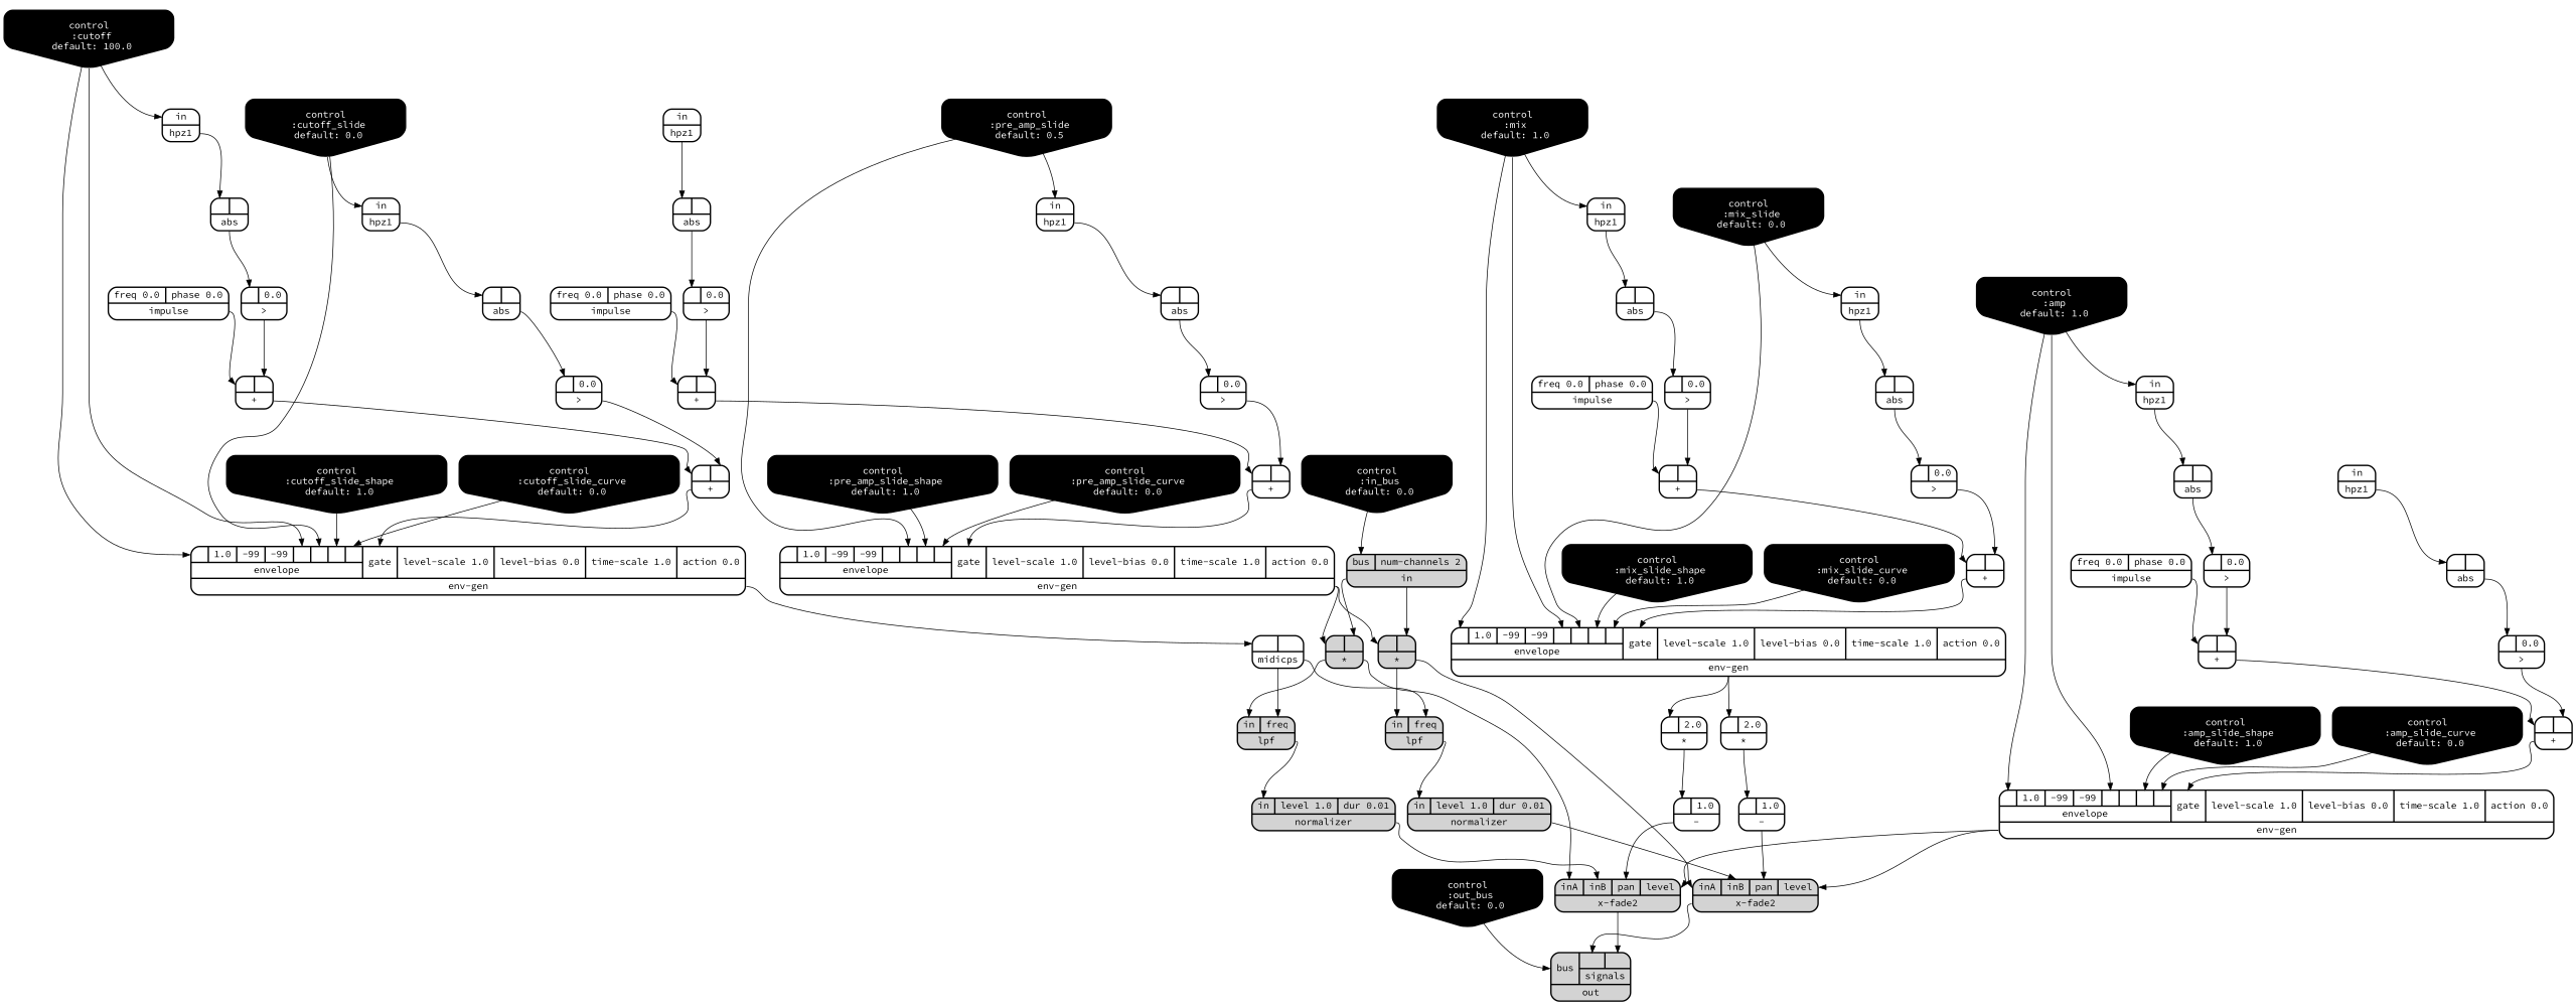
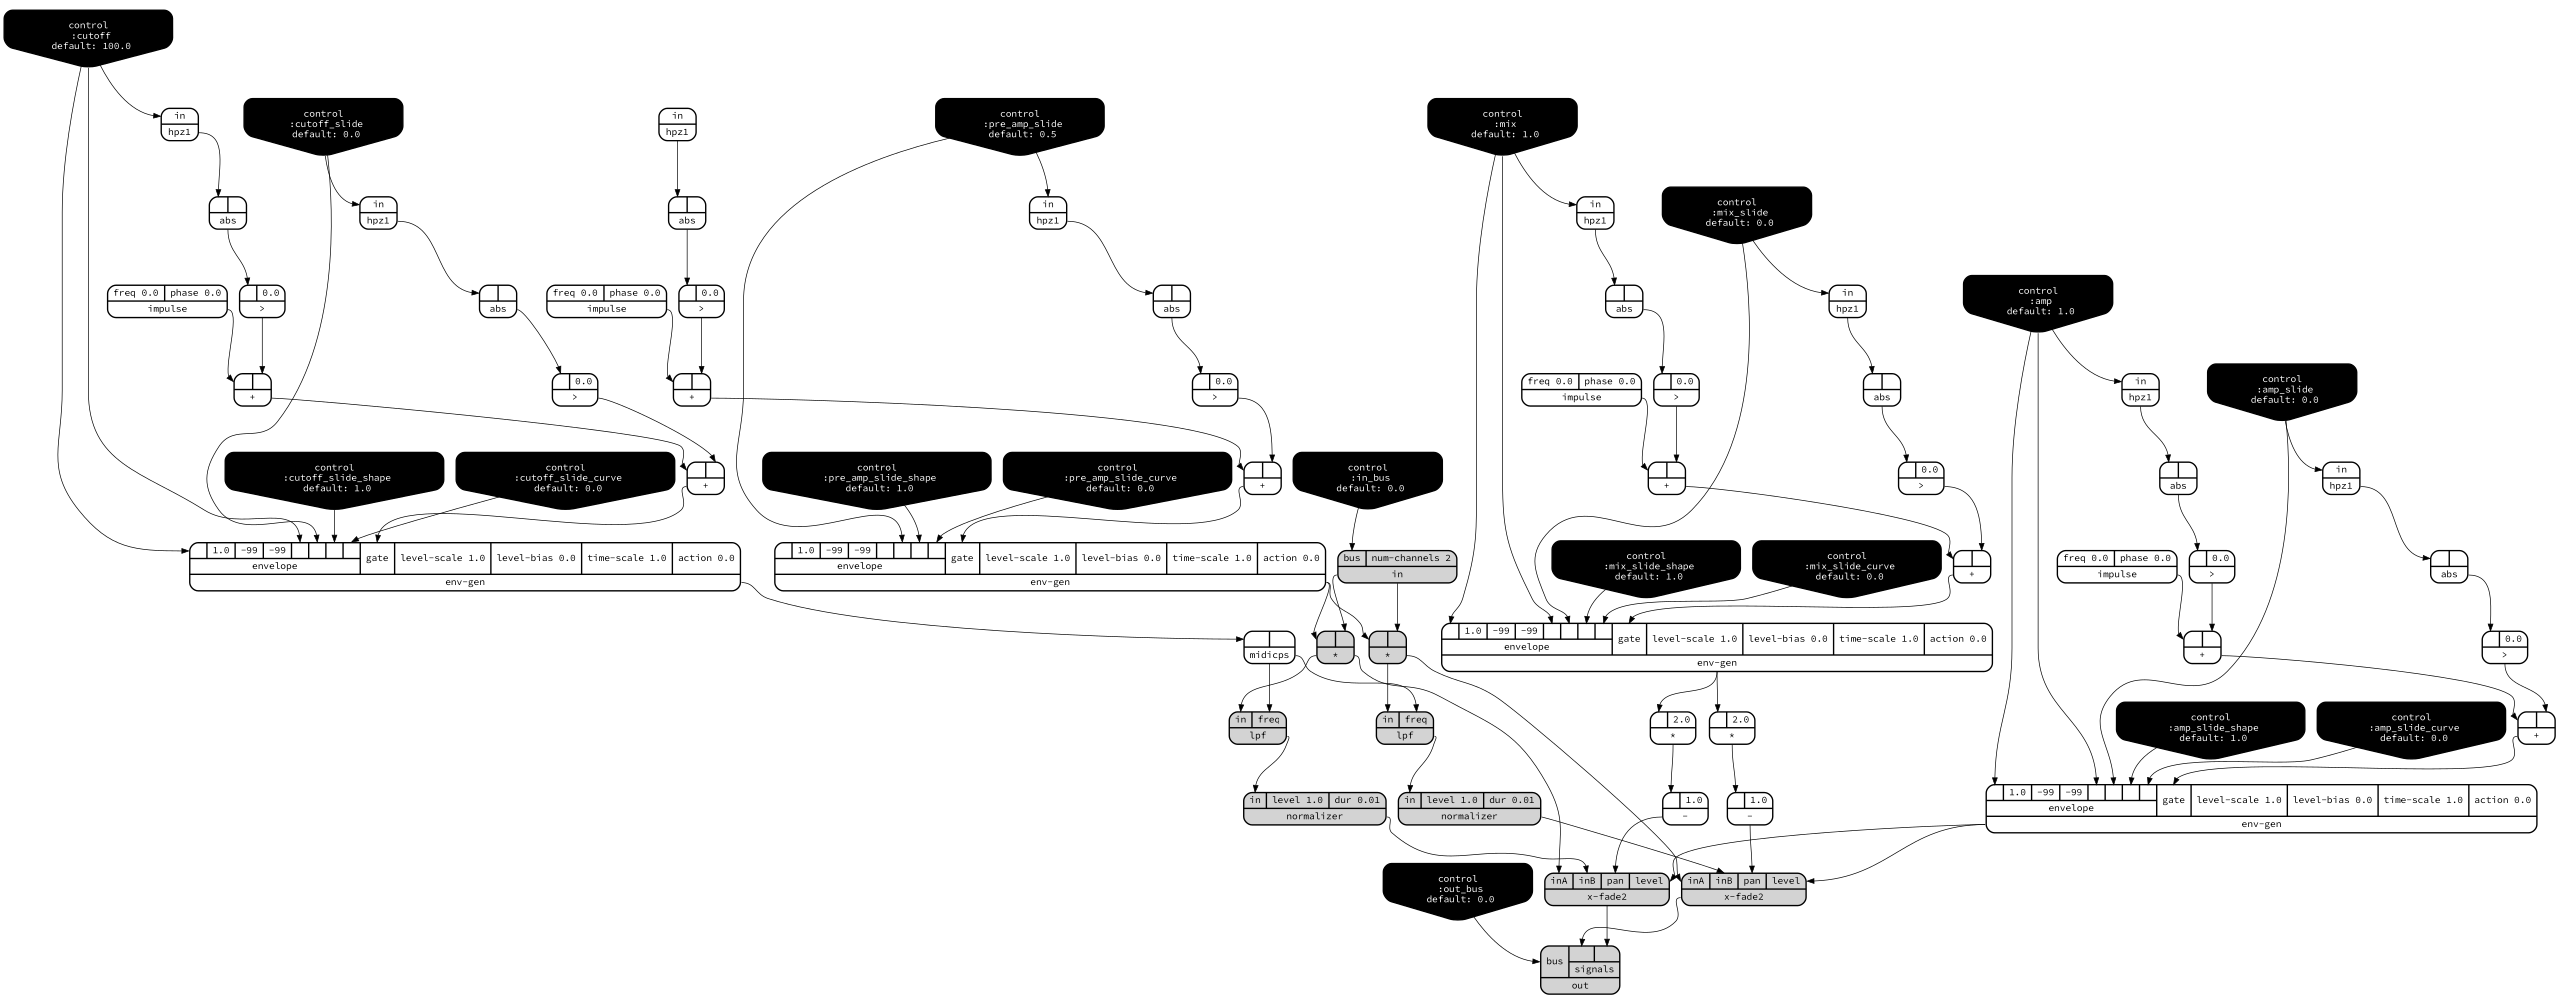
  digraph {
    fontname="Source Code Pro"
    node [fontname="Source Code Pro" rankdir=LR shape=record style="bold, rounded"]
    edge [fontname="Source Code Pro" headport=a tailport=__UG_NAME__]
    n1 [label="{{ <a> |<b> } |<__UG_NAME__>* }" style="filled, bold, rounded"]
    n2 [label="{{ <in> in|<freq> freq} |<__UG_NAME__>lpf }" style="filled, bold, rounded"]
    n3 [label="{{ <ina> inA|<inb> inB|<pan> pan|<level> level} |<__UG_NAME__>x-fade2 }" style="filled, bold, rounded"]
    n4 [label="{{ <in> in|<level> level 1.0|<dur> dur 0.01} |<__UG_NAME__>normalizer }" style="filled, bold, rounded"]
    n5 [label="{{ <bus> bus|{{<signals___x____fade2___0>|<signals___x____fade2___1>}|signals}} |<__UG_NAME__>out }" style="filled, bold, rounded"]
    n6 [label="{{ <a> |<b> 2.0} |<__UG_NAME__>* }"]
    n7 [label="{{ <a> |<b> 1.0} |<__UG_NAME__>- }"]
    n8 [label="{{ <a> |<b> } |<__UG_NAME__>* }" style="filled, bold, rounded"]
    n9 [label="{{ <in> in|<freq> freq} |<__UG_NAME__>lpf }" style="filled, bold, rounded"]
    n10 [label="{{ <ina> inA|<inb> inB|<pan> pan|<level> level} |<__UG_NAME__>x-fade2 }" style="filled, bold, rounded"]
    n11 [label="{{ <in> in|<level> level 1.0|<dur> dur 0.01} |<__UG_NAME__>normalizer }" style="filled, bold, rounded"]
    n12 [label="{{ <a> |<b> 2.0} |<__UG_NAME__>* }"]
    n13 [label="{{ <a> |<b> 1.0} |<__UG_NAME__>- }"]
    n14 [label="{{ <a> |<b> } |<__UG_NAME__>+ }"]
    n15 [label="{{ <a> |<b> } |<__UG_NAME__>+ }"]
    n16 [label="{{ {{<envelope___control___0>|1.0|-99|-99|<envelope___control___4>|<envelope___control___5>|<envelope___control___6>|<envelope___control___7>}|envelope}|<gate> gate|<level____scale> level-scale 1.0|<level____bias> level-bias 0.0|<time____scale> time-scale 1.0|<action> action 0.0} |<__UG_NAME__>env-gen }"]
    n17 [label="{{ <a> |<b> } |<__UG_NAME__>+ }"]
    n18 [label="{{ <a> |<b> } |<__UG_NAME__>+ }"]
    n19 [label="{{ {{<envelope___control___0>|1.0|-99|-99|<envelope___control___4>|<envelope___control___5>|<envelope___control___6>|<envelope___control___7>}|envelope}|<gate> gate|<level____scale> level-scale 1.0|<level____bias> level-bias 0.0|<time____scale> time-scale 1.0|<action> action 0.0} |<__UG_NAME__>env-gen }"]
    n20 [label="{{ <a> |<b> } |<__UG_NAME__>+ }"]
    n21 [label="{{ <a> |<b> } |<__UG_NAME__>+ }"]
    n22 [label="{{ {{<envelope___control___0>|1.0|-99|-99|<envelope___control___4>|<envelope___control___5>|<envelope___control___6>|<envelope___control___7>}|envelope}|<gate> gate|<level____scale> level-scale 1.0|<level____bias> level-bias 0.0|<time____scale> time-scale 1.0|<action> action 0.0} |<__UG_NAME__>env-gen }"]
    n23 [label="{{ <a> |<b> } |<__UG_NAME__>midicps }"]
    n24 [label="{{ <a> |<b> } |<__UG_NAME__>+ }"]
    n25 [label="{{ <a> |<b> } |<__UG_NAME__>+ }"]
    n26 [label="{{ {{<envelope___control___0>|1.0|-99|-99|<envelope___control___4>|<envelope___control___5>|<envelope___control___6>|<envelope___control___7>}|envelope}|<gate> gate|<level____scale> level-scale 1.0|<level____bias> level-bias 0.0|<time____scale> time-scale 1.0|<action> action 0.0} |<__UG_NAME__>env-gen }"]
    n27 [label="{{ <a> |<b> 0.0} |<__UG_NAME__>\> }"]
    n28 [label="{{ <a> |<b> 0.0} |<__UG_NAME__>\> }"]
    n29 [label="{{ <a> |<b> 0.0} |<__UG_NAME__>\> }"]
    n30 [label="{{ <a> |<b> 0.0} |<__UG_NAME__>\> }"]
    n31 [label="{{ <a> |<b> 0.0} |<__UG_NAME__>\> }"]
    n32 [label="{{ <a> |<b> 0.0} |<__UG_NAME__>\> }"]
    n33 [label="{{ <a> |<b> 0.0} |<__UG_NAME__>\> }"]
    n34 [label="{{ <a> |<b> 0.0} |<__UG_NAME__>\> }"]
    n35 [label="{{ <a> |<b> } |<__UG_NAME__>abs }"]
    n36 [label="{{ <a> |<b> } |<__UG_NAME__>abs }"]
    n37 [label="{{ <a> |<b> } |<__UG_NAME__>abs }"]
    n38 [label="{{ <a> |<b> } |<__UG_NAME__>abs }"]
    n39 [label="{{ <a> |<b> } |<__UG_NAME__>abs }"]
    n40 [label="{{ <a> |<b> } |<__UG_NAME__>abs }"]
    n41 [label="{{ <a> |<b> } |<__UG_NAME__>abs }"]
    n42 [label="{{ <a> |<b> } |<__UG_NAME__>abs }"]
    n43 [fillcolor=black fontcolor=white label="control\n :amp\n default: 1.0" shape=invhouse style="rounded, filled, bold" rankdir=""]
    n44 [label="{{ <in> in} |<__UG_NAME__>hpz1 }"]
+   n45 [fillcolor=black fontcolor=white label="control\n :amp_slide\n default: 0.0" shape=invhouse style="rounded, filled, bold" rankdir=""]
    n46 [label="{{ <in> in} |<__UG_NAME__>hpz1 }"]
    n47 [fillcolor=black fontcolor=white label="control\n :amp_slide_shape\n default: 1.0" shape=invhouse style="rounded, filled, bold" rankdir=""]
    n48 [fillcolor=black fontcolor=white label="control\n :amp_slide_curve\n default: 0.0" shape=invhouse style="rounded, filled, bold" rankdir=""]
    n49 [fillcolor=black fontcolor=white label="control\n :mix\n default: 1.0" shape=invhouse style="rounded, filled, bold" rankdir=""]
    n50 [label="{{ <in> in} |<__UG_NAME__>hpz1 }"]
    n51 [fillcolor=black fontcolor=white label="control\n :mix_slide\n default: 0.0" shape=invhouse style="rounded, filled, bold" rankdir=""]
    n52 [label="{{ <in> in} |<__UG_NAME__>hpz1 }"]
    n53 [fillcolor=black fontcolor=white label="control\n :mix_slide_shape\n default: 1.0" shape=invhouse style="rounded, filled, bold" rankdir=""]
    n54 [fillcolor=black fontcolor=white label="control\n :mix_slide_curve\n default: 0.0" shape=invhouse style="rounded, filled, bold" rankdir=""]
    n55 [label="{{ <in> in} |<__UG_NAME__>hpz1 }"]
    n56 [fillcolor=black fontcolor=white label="control\n :pre_amp_slide\n default: 0.5" shape=invhouse style="rounded, filled, bold" rankdir=""]
    n57 [label="{{ <in> in} |<__UG_NAME__>hpz1 }"]
    n58 [fillcolor=black fontcolor=white label="control\n :pre_amp_slide_shape\n default: 1.0" shape=invhouse style="rounded, filled, bold" rankdir=""]
    n59 [fillcolor=black fontcolor=white label="control\n :pre_amp_slide_curve\n default: 0.0" shape=invhouse style="rounded, filled, bold" rankdir=""]
    n60 [fillcolor=black fontcolor=white label="control\n :cutoff\n default: 100.0" shape=invhouse style="rounded, filled, bold" rankdir=""]
    n61 [label="{{ <in> in} |<__UG_NAME__>hpz1 }"]
    n62 [fillcolor=black fontcolor=white label="control\n :cutoff_slide\n default: 0.0" shape=invhouse style="rounded, filled, bold" rankdir=""]
    n63 [label="{{ <in> in} |<__UG_NAME__>hpz1 }"]
    n64 [fillcolor=black fontcolor=white label="control\n :cutoff_slide_shape\n default: 1.0" shape=invhouse style="rounded, filled, bold" rankdir=""]
    n65 [fillcolor=black fontcolor=white label="control\n :cutoff_slide_curve\n default: 0.0" shape=invhouse style="rounded, filled, bold" rankdir=""]
    n66 [fillcolor=black fontcolor=white label="control\n :in_bus\n default: 0.0" shape=invhouse style="rounded, filled, bold" rankdir=""]
    n67 [label="{{ <bus> bus|<num____channels> num-channels 2} |<__UG_NAME__>in }" style="filled, bold, rounded"]
    n68 [fillcolor=black fontcolor=white label="control\n :out_bus\n default: 0.0" shape=invhouse style="rounded, filled, bold" rankdir=""]
    n69 [label="{{ <freq> freq 0.0|<phase> phase 0.0} |<__UG_NAME__>impulse }"]
    n70 [label="{{ <freq> freq 0.0|<phase> phase 0.0} |<__UG_NAME__>impulse }"]
    n71 [label="{{ <freq> freq 0.0|<phase> phase 0.0} |<__UG_NAME__>impulse }"]
    n72 [label="{{ <freq> freq 0.0|<phase> phase 0.0} |<__UG_NAME__>impulse }"]
    n1 -> n2 [headport=in]
    n1 -> n3 [headport=ina]
    n2 -> n4 [headport=in]
    n3 -> n5 [headport=signals___x____fade2___1]
    n4 -> n3 [headport=inb]
    n6 -> n7
    n7 -> n3 [headport=pan]
    n8 -> n9 [headport=in]
    n8 -> n10 [headport=ina]
    n9 -> n11 [headport=in]
    n10 -> n5 [headport=signals___x____fade2___0]
    n11 -> n10 [headport=inb]
    n12 -> n13
    n13 -> n10 [headport=pan]
    n14 -> n15
    n15 -> n16 [headport=gate]
    n16 -> n1
    n16 -> n8
    n17 -> n18
    n18 -> n19 [headport=gate]
    n19 -> n6
    n19 -> n12
    n20 -> n21
    n21 -> n22 [headport=gate]
    n22 -> n23
    n23 -> n2 [headport=freq]
    n23 -> n9 [headport=freq]
    n24 -> n25
    n25 -> n26 [headport=gate]
    n26 -> n3 [headport=level]
    n26 -> n10 [headport=level]
    n27 -> n14 [headport=b]
    n28 -> n18 [headport=b]
    n29 -> n25 [headport=b]
    n30 -> n15 [headport=b]
    n31 -> n17 [headport=b]
    n32 -> n20 [headport=b]
    n33 -> n21 [headport=b]
    n34 -> n24 [headport=b]
    n35 -> n27
    n36 -> n28
    n37 -> n29
    n38 -> n30
    n39 -> n31
    n40 -> n32
    n41 -> n33
    n42 -> n34
    n43 -> n26 [headport=envelope___control___0]
    n43 -> n26 [headport=envelope___control___4]
    n43 -> n44 [headport=in]
    n44 -> n42
+   n45 -> n26 [headport=envelope___control___5]
+   n45 -> n46 [headport=in]
    n46 -> n37
    n47 -> n26 [headport=envelope___control___6]
    n48 -> n26 [headport=envelope___control___7]
    n49 -> n19 [headport=envelope___control___0]
    n49 -> n19 [headport=envelope___control___4]
    n49 -> n50 [headport=in]
    n50 -> n39
    n51 -> n19 [headport=envelope___control___5]
    n51 -> n52 [headport=in]
    n52 -> n36
    n53 -> n19 [headport=envelope___control___6]
    n54 -> n19 [headport=envelope___control___7]
    n55 -> n35
    n56 -> n16 [headport=envelope___control___5]
    n56 -> n57 [headport=in]
    n57 -> n38
    n58 -> n16 [headport=envelope___control___6]
    n59 -> n16 [headport=envelope___control___7]
    n60 -> n22 [headport=envelope___control___0]
    n60 -> n22 [headport=envelope___control___4]
    n60 -> n61 [headport=in]
    n61 -> n40
    n62 -> n22 [headport=envelope___control___5]
    n62 -> n63 [headport=in]
    n63 -> n41
    n64 -> n22 [headport=envelope___control___6]
    n65 -> n22 [headport=envelope___control___7]
    n66 -> n67 [headport=bus]
    n67 -> n1 [headport=b]
    n67 -> n8 [headport=b]
    n68 -> n5 [headport=bus]
    n69 -> n14
    n70 -> n17
    n71 -> n20
    n72 -> n24
  }
